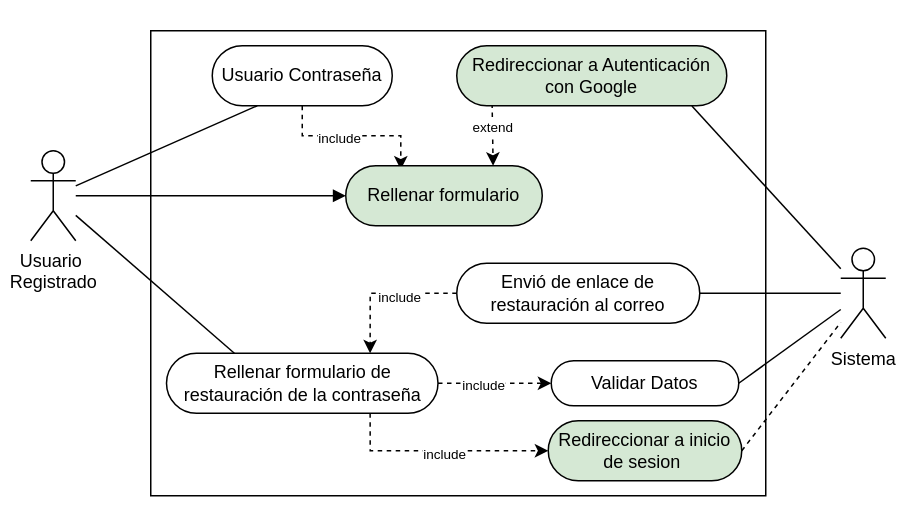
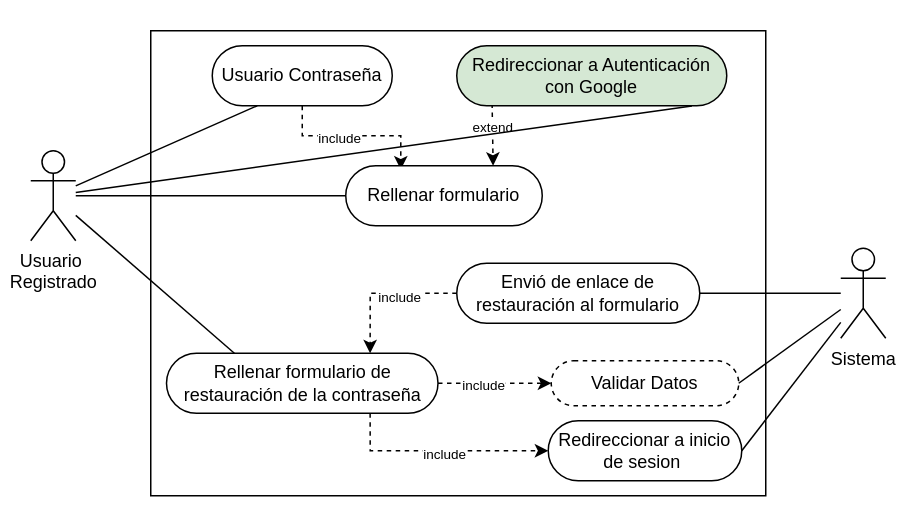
  <mxCell id="0" />
  <mxCell id="1" parent="0" />
  <mxCell id="2" value="&lt;div&gt;Usuario&amp;nbsp;&lt;/div&gt;&lt;div&gt;Registrado&lt;/div&gt;" style="shape=umlActor;verticalLabelPosition=bottom;verticalAlign=top;html=1;outlineConnect=0;" parent="1" vertex="1"><mxGeometry x="20" y="100" width="30" height="60" as="geometry" /></mxCell>
  <mxCell id="3" value="" style="rounded=0;whiteSpace=wrap;html=1;" parent="1" vertex="1"><mxGeometry x="100" y="20" width="410" height="310" as="geometry" /></mxCell>
  <mxCell id="4" style="edgeStyle=orthogonalEdgeStyle;rounded=0;orthogonalLoop=1;jettySize=auto;html=1;exitX=0.5;exitY=1;exitDx=0;exitDy=0;entryX=0.28;entryY=0.064;entryDx=0;entryDy=0;dashed=1;entryPerimeter=0;" edge="1" parent="1" source="6" target="14"><mxGeometry relative="1" as="geometry" /></mxCell>
  <mxCell id="5" value="&lt;font style=&quot;font-size: 9px;&quot;&gt;include&lt;/font&gt;" style="edgeLabel;html=1;align=center;verticalAlign=middle;resizable=0;points=[];" vertex="1" connectable="0" parent="4"><mxGeometry x="-0.278" y="1" relative="1" as="geometry"><mxPoint x="5" y="1" as="offset" /></mxGeometry></mxCell>
  <mxCell id="6" value="Usuario Contraseña" style="rounded=1;whiteSpace=wrap;html=1;arcSize=50;" parent="1" vertex="1"><mxGeometry x="141" y="30" width="120" height="40" as="geometry" /></mxCell>
  <mxCell id="7" value="" style="endArrow=none;html=1;rounded=0;entryX=0.25;entryY=1;entryDx=0;entryDy=0;" parent="1" source="2" target="6" edge="1"><mxGeometry width="50" height="50" relative="1" as="geometry"><mxPoint x="270" y="280" as="sourcePoint" /><mxPoint x="320" y="230" as="targetPoint" /></mxGeometry></mxCell>
  <mxCell id="8" style="rounded=0;orthogonalLoop=1;jettySize=auto;html=1;exitX=0;exitY=0.5;exitDx=0;exitDy=0;entryX=0.75;entryY=0;entryDx=0;entryDy=0;dashed=1;edgeStyle=orthogonalEdgeStyle;" edge="1" parent="1" source="10" target="19"><mxGeometry relative="1" as="geometry" /></mxCell>
  <mxCell id="9" value="&lt;font style=&quot;font-size: 9px;&quot;&gt;include&lt;/font&gt;" style="edgeLabel;html=1;align=center;verticalAlign=middle;resizable=0;points=[];" vertex="1" connectable="0" parent="8"><mxGeometry x="-0.193" y="1" relative="1" as="geometry"><mxPoint as="offset" /></mxGeometry></mxCell>
- <mxCell id="10" value="Envió de enlace de restauración al correo" style="rounded=1;whiteSpace=wrap;html=1;arcSize=50;" parent="1" vertex="1"><mxGeometry x="304" y="175" width="162" height="40" as="geometry" /></mxCell>
+ <mxCell id="10" value="Envió de enlace de restauración al formulario" style="rounded=1;whiteSpace=wrap;html=1;arcSize=50;" parent="1" vertex="1"><mxGeometry x="304" y="175" width="162" height="40" as="geometry" /></mxCell>
  <mxCell id="11" style="rounded=0;orthogonalLoop=1;jettySize=auto;html=1;exitX=0.131;exitY=0.961;exitDx=0;exitDy=0;dashed=1;entryX=0.75;entryY=0;entryDx=0;entryDy=0;exitPerimeter=0;" edge="1" parent="1" source="13" target="14"><mxGeometry relative="1" as="geometry" /></mxCell>
  <mxCell id="12" value="&lt;font style=&quot;font-size: 9px;&quot;&gt;extend&lt;/font&gt;" style="edgeLabel;html=1;align=center;verticalAlign=middle;resizable=0;points=[];" vertex="1" connectable="0" parent="11"><mxGeometry x="-0.257" relative="1" as="geometry"><mxPoint as="offset" /></mxGeometry></mxCell>
  <mxCell id="13" value="Redireccionar a Autenticación con Google" style="rounded=1;whiteSpace=wrap;html=1;arcSize=50;fillColor=#d5e8d4;" vertex="1" parent="1"><mxGeometry x="304" y="30" width="180" height="40" as="geometry" /></mxCell>
- <mxCell id="14" value="Rellenar formulario" style="rounded=1;whiteSpace=wrap;html=1;arcSize=50;fillColor=#d5e8d4;" vertex="1" parent="1"><mxGeometry x="230" y="110" width="131" height="40" as="geometry" /></mxCell>
+ <mxCell id="14" value="Rellenar formulario" style="rounded=1;whiteSpace=wrap;html=1;arcSize=50;" vertex="1" parent="1"><mxGeometry x="230" y="110" width="131" height="40" as="geometry" /></mxCell>
  <mxCell id="15" style="rounded=0;orthogonalLoop=1;jettySize=auto;html=1;exitX=1;exitY=0.5;exitDx=0;exitDy=0;entryX=0;entryY=0.5;entryDx=0;entryDy=0;dashed=1;" edge="1" parent="1" source="19" target="22"><mxGeometry relative="1" as="geometry" /></mxCell>
  <mxCell id="16" value="&lt;font style=&quot;font-size: 9px;&quot;&gt;include&lt;/font&gt;" style="edgeLabel;html=1;align=center;verticalAlign=middle;resizable=0;points=[];" vertex="1" connectable="0" parent="15"><mxGeometry x="-0.211" relative="1" as="geometry"><mxPoint as="offset" /></mxGeometry></mxCell>
  <mxCell id="17" style="rounded=0;orthogonalLoop=1;jettySize=auto;html=1;exitX=0.75;exitY=1;exitDx=0;exitDy=0;entryX=0;entryY=0.5;entryDx=0;entryDy=0;edgeStyle=orthogonalEdgeStyle;dashed=1;" edge="1" parent="1" source="19" target="23"><mxGeometry relative="1" as="geometry" /></mxCell>
  <mxCell id="18" value="&lt;font style=&quot;font-size: 9px;&quot;&gt;include&lt;/font&gt;" style="edgeLabel;html=1;align=center;verticalAlign=middle;resizable=0;points=[];" vertex="1" connectable="0" parent="17"><mxGeometry x="0.034" y="-1" relative="1" as="geometry"><mxPoint as="offset" /></mxGeometry></mxCell>
  <mxCell id="19" value="Rellenar formulario de restauración de la contraseña" style="rounded=1;whiteSpace=wrap;html=1;arcSize=50;" vertex="1" parent="1"><mxGeometry x="110.5" y="235" width="181" height="40" as="geometry" /></mxCell>
- <mxCell id="20" value="" style="endArrow=block;html=1;rounded=0;entryX=0;entryY=0.5;entryDx=0;entryDy=0;" edge="1" parent="1" source="2" target="14"><mxGeometry width="50" height="50" relative="1" as="geometry"><mxPoint x="290" y="230" as="sourcePoint" /><mxPoint x="340" y="180" as="targetPoint" /></mxGeometry></mxCell>
+ <mxCell id="20" value="" style="endArrow=none;html=1;rounded=0;entryX=0;entryY=0.5;entryDx=0;entryDy=0;" edge="1" parent="1" source="2" target="14"><mxGeometry width="50" height="50" relative="1" as="geometry"><mxPoint x="290" y="230" as="sourcePoint" /><mxPoint x="340" y="180" as="targetPoint" /></mxGeometry></mxCell>
  <mxCell id="21" value="" style="endArrow=none;html=1;rounded=0;entryX=0.25;entryY=0;entryDx=0;entryDy=0;" edge="1" parent="1" source="2" target="19"><mxGeometry width="50" height="50" relative="1" as="geometry"><mxPoint x="290" y="230" as="sourcePoint" /><mxPoint x="340" y="180" as="targetPoint" /></mxGeometry></mxCell>
- <mxCell id="22" value="Validar Datos" style="rounded=1;whiteSpace=wrap;html=1;arcSize=50;" vertex="1" parent="1"><mxGeometry x="367" y="240" width="125" height="30" as="geometry" /></mxCell>
- <mxCell id="23" value="Redireccionar a inicio de sesion&amp;nbsp;" style="rounded=1;whiteSpace=wrap;html=1;arcSize=50;fillColor=#d5e8d4;" vertex="1" parent="1"><mxGeometry x="365" y="280" width="129" height="40" as="geometry" /></mxCell>
+ <mxCell id="22" value="Validar Datos" style="rounded=1;whiteSpace=wrap;html=1;arcSize=50;dashed=1;" vertex="1" parent="1"><mxGeometry x="367" y="240" width="125" height="30" as="geometry" /></mxCell>
+ <mxCell id="23" value="Redireccionar a inicio de sesion&amp;nbsp;" style="rounded=1;whiteSpace=wrap;html=1;arcSize=50;" vertex="1" parent="1"><mxGeometry x="365" y="280" width="129" height="40" as="geometry" /></mxCell>
  <mxCell id="24" value="Sistema" style="shape=umlActor;verticalLabelPosition=bottom;verticalAlign=top;html=1;outlineConnect=0;" vertex="1" parent="1"><mxGeometry x="560" y="165" width="30" height="60" as="geometry" /></mxCell>
  <mxCell id="25" value="" style="endArrow=none;html=1;rounded=0;exitX=1;exitY=0.5;exitDx=0;exitDy=0;" edge="1" parent="1" source="10" target="24"><mxGeometry width="50" height="50" relative="1" as="geometry"><mxPoint x="520" y="220" as="sourcePoint" /><mxPoint x="570" y="170" as="targetPoint" /></mxGeometry></mxCell>
- <mxCell id="26" value="" style="endArrow=none;html=1;rounded=0;exitX=0.871;exitY=1.004;exitDx=0;exitDy=0;exitPerimeter=0;" edge="1" parent="1" source="13" target="24"><mxGeometry width="50" height="50" relative="1" as="geometry"><mxPoint x="540" y="130" as="sourcePoint" /><mxPoint x="590" y="80" as="targetPoint" /></mxGeometry></mxCell>
+ <mxCell id="26" value="" style="endArrow=none;html=1;rounded=0;exitX=0.871;exitY=1.004;exitDx=0;exitDy=0;exitPerimeter=0;" edge="1" parent="1" source="13" target="2"><mxGeometry width="50" height="50" relative="1" as="geometry"><mxPoint x="540" y="130" as="sourcePoint" /><mxPoint x="590" y="80" as="targetPoint" /></mxGeometry></mxCell>
  <mxCell id="27" value="" style="endArrow=none;html=1;rounded=0;exitX=1;exitY=0.5;exitDx=0;exitDy=0;" edge="1" parent="1" source="22" target="24"><mxGeometry width="50" height="50" relative="1" as="geometry"><mxPoint x="530" y="260" as="sourcePoint" /><mxPoint x="580" y="210" as="targetPoint" /></mxGeometry></mxCell>
- <mxCell id="28" value="" style="endArrow=none;html=1;rounded=0;exitX=1;exitY=0.5;exitDx=0;exitDy=0;dashed=1;" edge="1" parent="1" source="23" target="24"><mxGeometry width="50" height="50" relative="1" as="geometry"><mxPoint x="540" y="300" as="sourcePoint" /><mxPoint x="590" y="250" as="targetPoint" /></mxGeometry></mxCell>
+ <mxCell id="28" value="" style="endArrow=none;html=1;rounded=0;exitX=1;exitY=0.5;exitDx=0;exitDy=0;" edge="1" parent="1" source="23" target="24"><mxGeometry width="50" height="50" relative="1" as="geometry"><mxPoint x="540" y="300" as="sourcePoint" /><mxPoint x="590" y="250" as="targetPoint" /></mxGeometry></mxCell>
